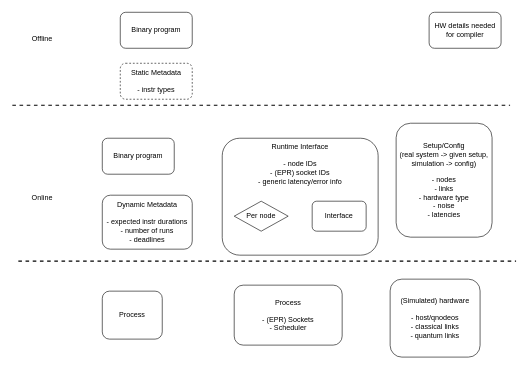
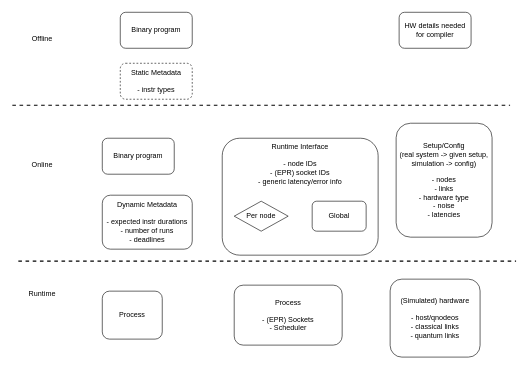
  <mxCell id="0" />
  <mxCell id="1" parent="0" />
  <mxCell id="2" value="Binary program" style="rounded=1;whiteSpace=wrap;html=1;" parent="1" vertex="1"><mxGeometry x="200" y="20" width="120" height="60" as="geometry" /></mxCell>
  <mxCell id="3" value="Static Metadata&lt;br&gt;&lt;br&gt;- instr types" style="rounded=1;whiteSpace=wrap;html=1;dashed=1;" parent="1" vertex="1"><mxGeometry x="200" y="105" width="120" height="60" as="geometry" /></mxCell>
  <mxCell id="4" value="Dynamic Metadata&lt;br&gt;&lt;br&gt;- expected instr durations&lt;br&gt;- number of runs&lt;br&gt;- deadlines" style="rounded=1;whiteSpace=wrap;html=1;" parent="1" vertex="1"><mxGeometry x="170" y="325" width="150" height="90" as="geometry" /></mxCell>
  <mxCell id="5" value="Runtime Interface&lt;br&gt;&lt;br&gt;- node IDs&lt;br&gt;- (EPR) socket IDs&lt;br&gt;- generic latency/error info" style="rounded=1;whiteSpace=wrap;html=1;horizontal=1;verticalAlign=top;" parent="1" vertex="1"><mxGeometry x="370" y="230" width="260" height="195" as="geometry" /></mxCell>
  <mxCell id="6" value="Setup/Config&lt;br&gt;(real system -&amp;gt; given setup,&lt;br&gt;simulation -&amp;gt; config)&lt;br&gt;&lt;br&gt;- nodes&lt;br&gt;- links&lt;br&gt;- hardware type&lt;br&gt;- noise&lt;br&gt;- latencies" style="rounded=1;whiteSpace=wrap;html=1;" parent="1" vertex="1"><mxGeometry x="660" y="205" width="160" height="190" as="geometry" /></mxCell>
  <mxCell id="7" value="" style="endArrow=none;dashed=1;html=1;strokeWidth=2;" parent="1" edge="1"><mxGeometry width="50" height="50" relative="1" as="geometry"><mxPoint x="30" y="435" as="sourcePoint" /><mxPoint x="860" y="435" as="targetPoint" /></mxGeometry></mxCell>
  <mxCell id="8" value="Offline" style="text;html=1;strokeColor=none;fillColor=none;align=center;verticalAlign=middle;whiteSpace=wrap;rounded=0;" parent="1" vertex="1"><mxGeometry x="40" y="50" width="60" height="30" as="geometry" /></mxCell>
- <mxCell id="10" value="Online" style="text;html=1;strokeColor=none;fillColor=none;align=center;verticalAlign=middle;whiteSpace=wrap;rounded=0;" parent="1" vertex="1"><mxGeometry x="40" y="315" width="60" height="30" as="geometry" /></mxCell>
+ <mxCell id="9" value="Runtime" style="text;html=1;strokeColor=none;fillColor=none;align=center;verticalAlign=middle;whiteSpace=wrap;rounded=0;" parent="1" vertex="1"><mxGeometry x="40" y="475" width="60" height="30" as="geometry" /></mxCell>
+ <mxCell id="10" value="Online" style="text;html=1;strokeColor=none;fillColor=none;align=center;verticalAlign=middle;whiteSpace=wrap;rounded=0;" parent="1" vertex="1"><mxGeometry x="40" y="260" width="60" height="30" as="geometry" /></mxCell>
  <mxCell id="11" value="Binary program" style="rounded=1;whiteSpace=wrap;html=1;" parent="1" vertex="1"><mxGeometry x="170" y="230" width="120" height="60" as="geometry" /></mxCell>
  <mxCell id="12" value="Process" style="rounded=1;whiteSpace=wrap;html=1;" parent="1" vertex="1"><mxGeometry x="170" y="485" width="100" height="80" as="geometry" /></mxCell>
  <mxCell id="13" value="Process&lt;br&gt;&lt;br&gt;- (EPR) Sockets&lt;br&gt;- Scheduler" style="rounded=1;whiteSpace=wrap;html=1;" parent="1" vertex="1"><mxGeometry x="390" y="475" width="180" height="100" as="geometry" /></mxCell>
  <mxCell id="14" value="(Simulated) hardware&lt;br&gt;&lt;br&gt;- host/qnodeos&lt;br&gt;- classical links&lt;br&gt;- quantum links" style="rounded=1;whiteSpace=wrap;html=1;" parent="1" vertex="1"><mxGeometry x="650" y="465" width="150" height="130" as="geometry" /></mxCell>
- <mxCell id="15" value="HW details needed for compiler" style="rounded=1;whiteSpace=wrap;html=1;" parent="1" vertex="1"><mxGeometry x="715" y="20" width="120" height="60" as="geometry" /></mxCell>
+ <mxCell id="15" value="HW details needed for compiler" style="rounded=1;whiteSpace=wrap;html=1;" parent="1" vertex="1"><mxGeometry x="665" y="20" width="120" height="60" as="geometry" /></mxCell>
  <mxCell id="16" value="" style="endArrow=none;dashed=1;html=1;strokeWidth=2;" parent="1" edge="1"><mxGeometry width="50" height="50" relative="1" as="geometry"><mxPoint x="20" y="175" as="sourcePoint" /><mxPoint x="850" y="175" as="targetPoint" /></mxGeometry></mxCell>
- <mxCell id="17" value="Interface" style="rounded=1;whiteSpace=wrap;html=1;" parent="1" vertex="1"><mxGeometry x="520" y="335" width="90" height="50" as="geometry" /></mxCell>
+ <mxCell id="17" value="Global" style="rounded=1;whiteSpace=wrap;html=1;" parent="1" vertex="1"><mxGeometry x="520" y="335" width="90" height="50" as="geometry" /></mxCell>
  <mxCell id="18" value="Per node" style="rhombus;whiteSpace=wrap;html=1;" parent="1" vertex="1"><mxGeometry x="390" y="335" width="90" height="50" as="geometry" /></mxCell>
